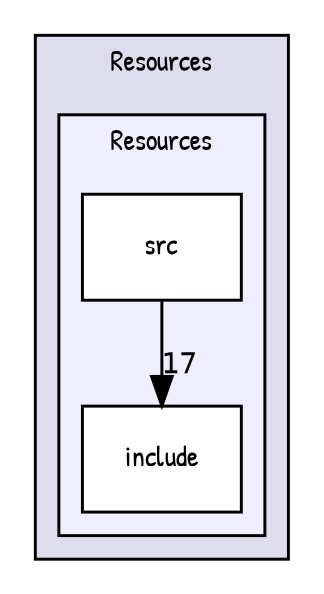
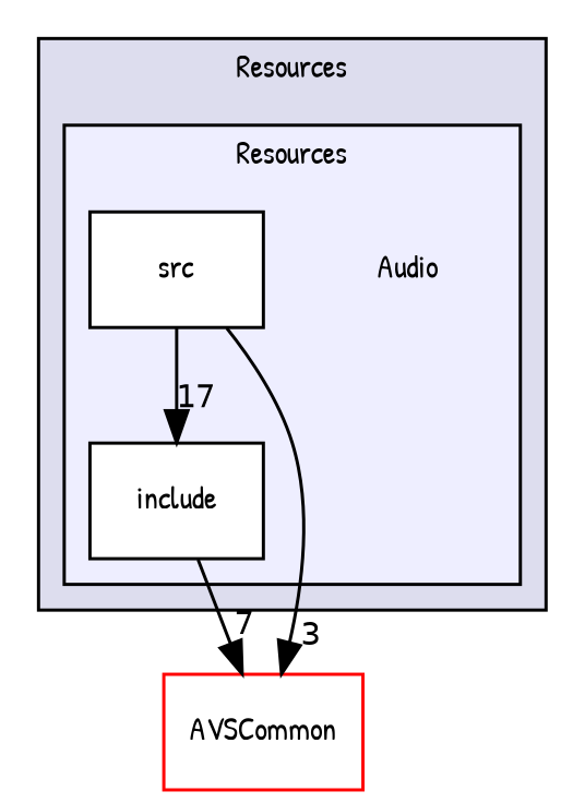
  digraph {
    compound=true
    fontname="Patrick Hand"
    node [fontname="Patrick Hand" fontsize=10 shape=box color=black fillcolor=white style=filled]
    edge [fontname="Patrick Hand" labeldistance=1.5 labelfontname=Helvetica labelfontsize=10]
+   n1 [label=Audio shape=plaintext color="" fillcolor="" style=""]
    n2 [label=include]
    n3 [label=src]
+   n4 [color=red label=AVSCommon]
    subgraph cluster_1 {
      bgcolor="#ddddee"
      fontsize=10
      label=Resources
      pencolor=black
      subgraph cluster_2 {
        bgcolor="#eeeeff"
        fontsize=10
        label=Resources
        pencolor=black
+       n1
        n2
        n3
      }
    }
+   n2 -> n4 [headlabel=7]
    n3 -> n2 [headlabel=17]
+   n3 -> n4 [headlabel=3]
  }
